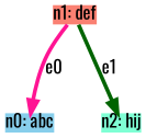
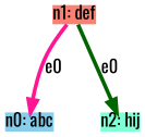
  digraph {
    fontname=Oswald
    nodesep=0.5
    rankdir=TB
    ranksep=0.75
    node [fontname=Oswald shape=plain style=filled]
    edge [arrowhead=normal fontname=Oswald penwidth=3]
    n1 [fillcolor=skyblue label="n0: abc"]
    n2 [fillcolor=salmon label="n1: def"]
    n3 [fillcolor=aquamarine label="n2: hij"]
    n2 -> n1 [color=deeppink label=e0]
-   n2 -> n3 [color=darkgreen label=e1]
+   n2 -> n3 [color=darkgreen label=e0]
  }
